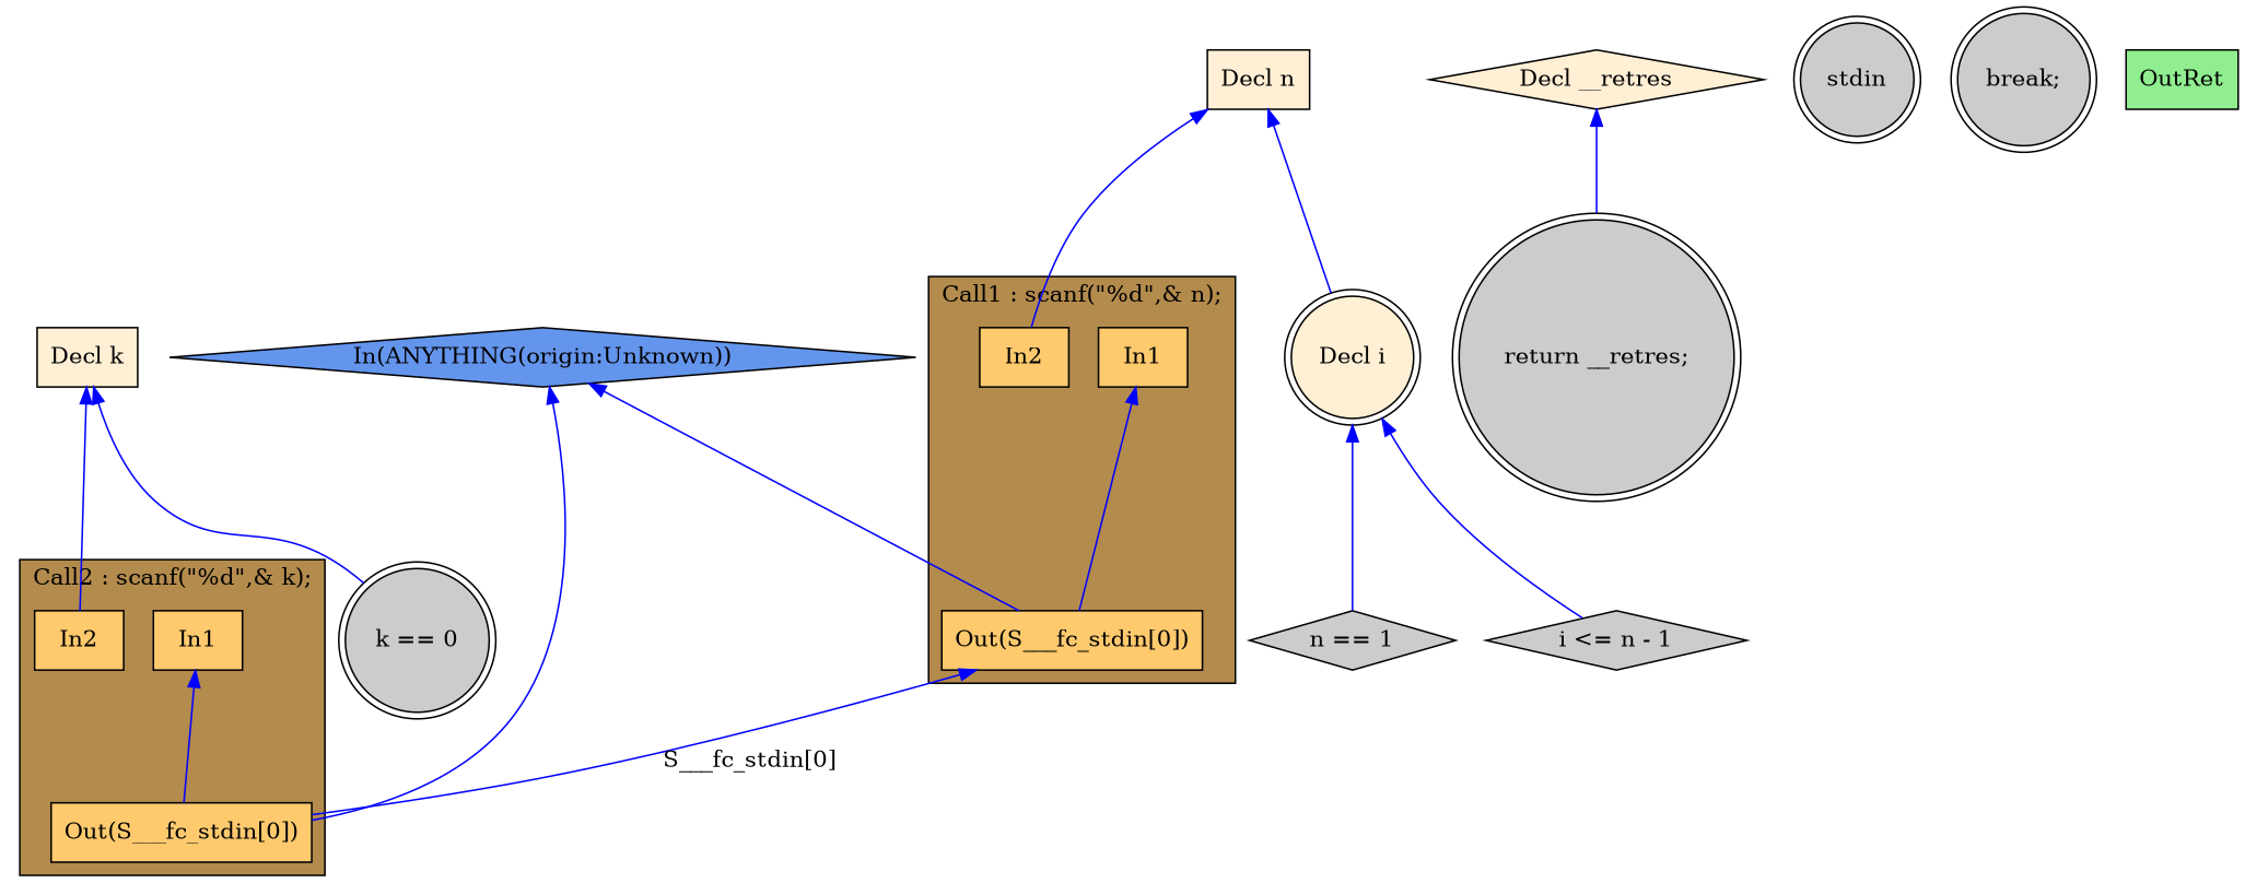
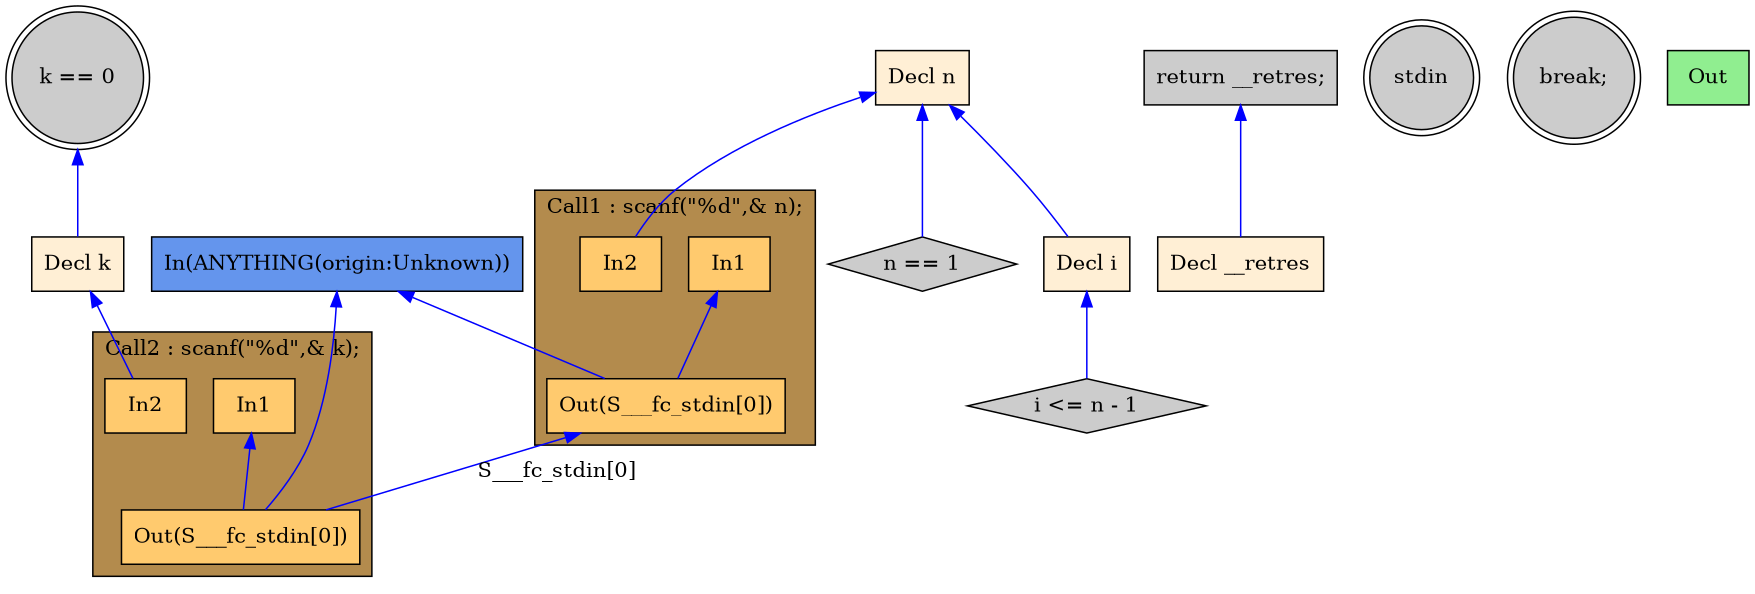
  digraph {
    rankdir=TB
    node [fillcolor="#FFCA6E" shape=box style=filled]
    edge [color="#0000FF" dir=back]
    n1 [label=In1]
    n2 [label=In2]
    n3 [label="Out(S___fc_stdin[0])"]
    n4 [label=In1]
    n5 [label=In2]
    n6 [label="Out(S___fc_stdin[0])"]
    n7 [fillcolor="#FFEFD5" label="Decl n"]
    n8 [fillcolor="#CCCCCC" label="n == 1" shape=diamond]
-   n9 [fillcolor="#FFEFD5" label="Decl i" shape=doublecircle]
+   n9 [fillcolor="#FFEFD5" label="Decl i"]
    n10 [fillcolor="#CCCCCC" label="i <= n - 1" shape=diamond]
    n11 [fillcolor="#FFEFD5" label="Decl k"]
    n12 [fillcolor="#CCCCCC" label="k == 0" shape=doublecircle]
-   n13 [fillcolor="#FFEFD5" label="Decl __retres" shape=diamond]
-   n14 [fillcolor="#CCCCCC" label="return __retres;" shape=doublecircle]
+   n13 [fillcolor="#FFEFD5" label="Decl __retres"]
+   n14 [fillcolor="#CCCCCC" label="return __retres;"]
    n15 [fillcolor="#CCCCCC" label=stdin shape=doublecircle]
    n16 [fillcolor="#CCCCCC" label="break;" shape=doublecircle]
-   n17 [fillcolor="#90EE90" label=OutRet]
-   n18 [fillcolor="#6495ED" label="In(ANYTHING(origin:Unknown))" shape=diamond]
+   n17 [fillcolor="#90EE90" label=Out]
+   n18 [fillcolor="#6495ED" label="In(ANYTHING(origin:Unknown))"]
    subgraph cluster_1 {
      fillcolor="#B38B4D"
      label="Call1 : scanf(\"%d\",& n);"
      style=filled
      n1
      n2
      n3
    }
    subgraph cluster_2 {
      fillcolor="#B38B4D"
      label="Call2 : scanf(\"%d\",& k);"
      style=filled
      n4
      n5
      n6
    }
    n1 -> n3
    n3 -> n6 [label="S___fc_stdin[0]"]
    n4 -> n6
    n7 -> n2
-   n9 -> n8
+   n7 -> n8
    n7 -> n9
    n9 -> n10
    n11 -> n5
-   n11 -> n12
-   n13 -> n14
+   n12 -> n11
+   n14 -> n13
    n18 -> n3
    n18 -> n6
  }
